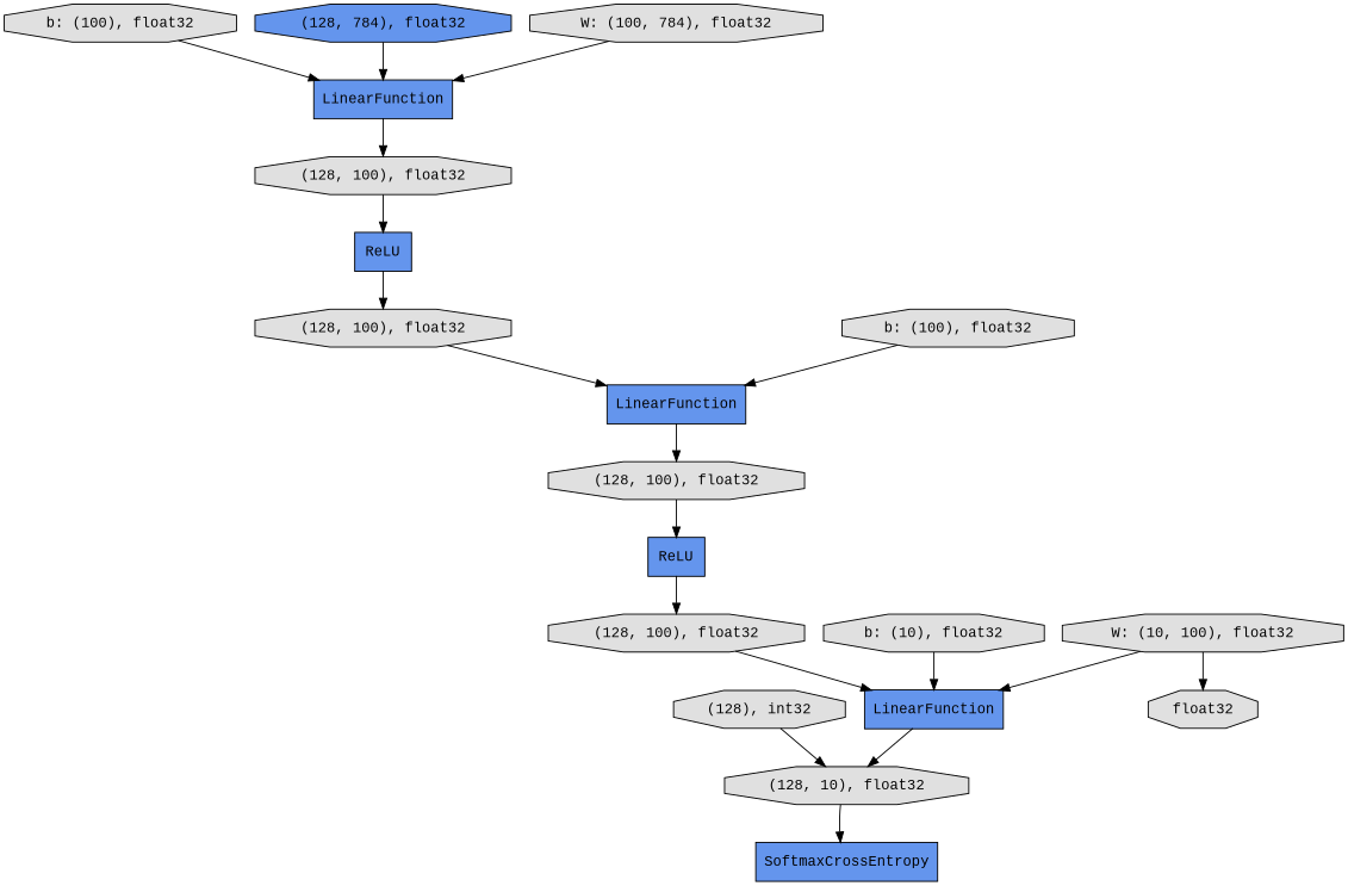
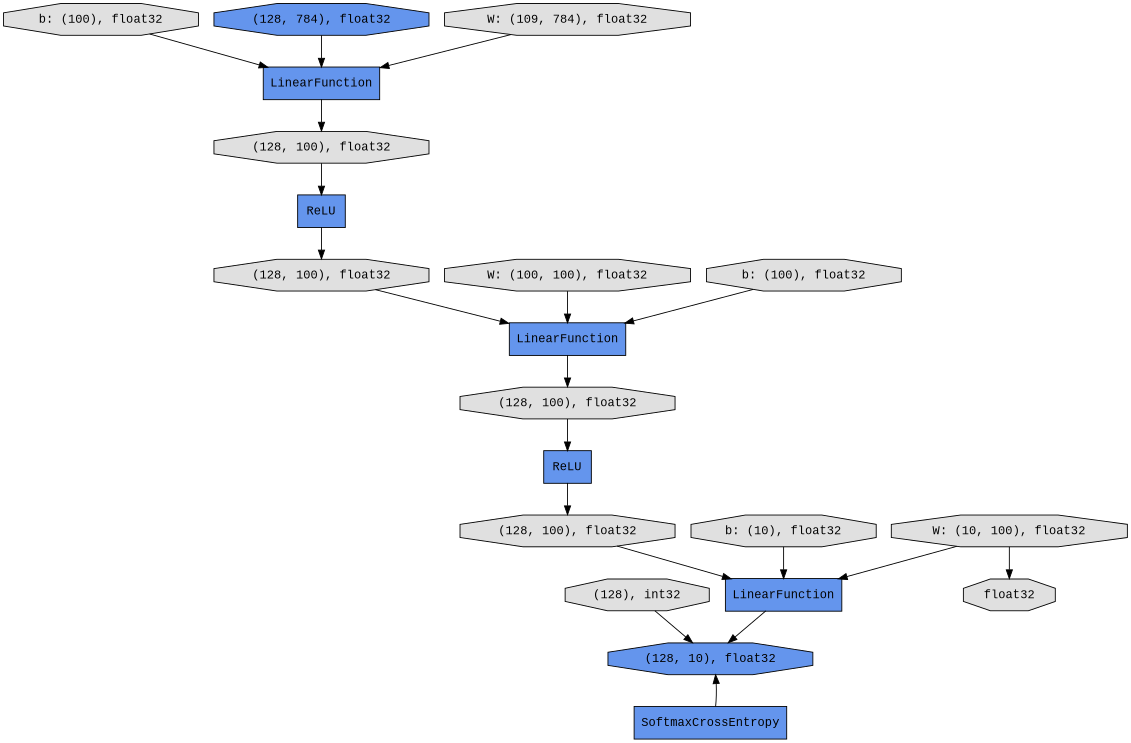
  digraph {
    fontname="Liberation Mono"
    rankdir=TB
    node [fillcolor="#E0E0E0" fontname="Liberation Mono" shape=octagon style=filled]
    edge [fontname="Liberation Mono"]
-   n1 [label="(128, 10), float32"]
+   n1 [fillcolor="#6495ED" label="(128, 10), float32"]
    n2 [fillcolor="#6495ED" label=SoftmaxCrossEntropy shape=record]
    n3 [label="(128), int32"]
    n4 [label=float32]
    n5 [fillcolor="#6495ED" label=LinearFunction shape=record]
    n6 [label="(128, 100), float32"]
    n7 [fillcolor="#6495ED" label=ReLU shape=record]
    n8 [label="b: (100), float32"]
    n9 [label="(128, 100), float32"]
    n10 [fillcolor="#6495ED" label=LinearFunction shape=record]
    n11 [fillcolor="#6495ED" label="(128, 784), float32"]
+   n12 [label="W: (100, 100), float32"]
    n13 [label="(128, 100), float32"]
    n14 [fillcolor="#6495ED" label=ReLU shape=record]
    n15 [label="(128, 100), float32"]
    n16 [fillcolor="#6495ED" label=LinearFunction shape=record]
    n17 [label="b: (100), float32"]
    n18 [label="W: (10, 100), float32"]
-   n19 [label="W: (100, 784), float32"]
+   n19 [label="W: (109, 784), float32"]
    n20 [label="b: (10), float32"]
-   n1 -> n2
+   n2 -> n1
    n3 -> n1
    n5 -> n6
    n6 -> n7
    n7 -> n9
    n8 -> n5
    n9 -> n10
    n10 -> n13
    n11 -> n5
+   n12 -> n10
    n13 -> n14
    n14 -> n15
    n15 -> n16
    n16 -> n1
    n17 -> n10
    n18 -> n4
    n18 -> n16
    n19 -> n5
    n20 -> n16
  }
